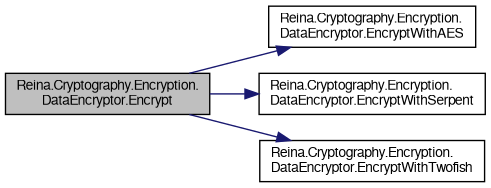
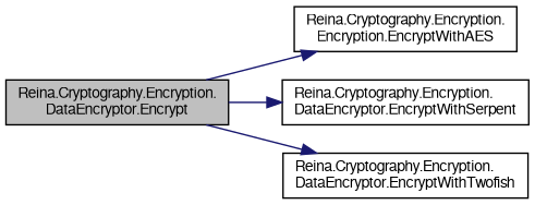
  digraph {
    rankdir=LR
    node [color=black fillcolor=white fontname=FreeSans fontsize=10 shape=record style=filled]
    edge [color=midnightblue fontname=FreeSans fontsize=10 labelfontname=FreeSans labelfontsize=10 style=solid]
    n1 [fillcolor=grey75 fontcolor=black height=0.2 label="Reina.Cryptography.Encryption.\lDataEncryptor.Encrypt" width=0.4]
-   n2 [height=0.2 label="Reina.Cryptography.Encryption.\lDataEncryptor.EncryptWithAES" width=0.4]
+   n2 [height=0.2 label="Reina.Cryptography.Encryption.\lEncryption.EncryptWithAES" width=0.4]
    n3 [height=0.2 label="Reina.Cryptography.Encryption.\lDataEncryptor.EncryptWithSerpent" width=0.4]
    n4 [height=0.2 label="Reina.Cryptography.Encryption.\lDataEncryptor.EncryptWithTwofish" width=0.4]
    n1 -> n2
    n1 -> n3
    n1 -> n4
  }
